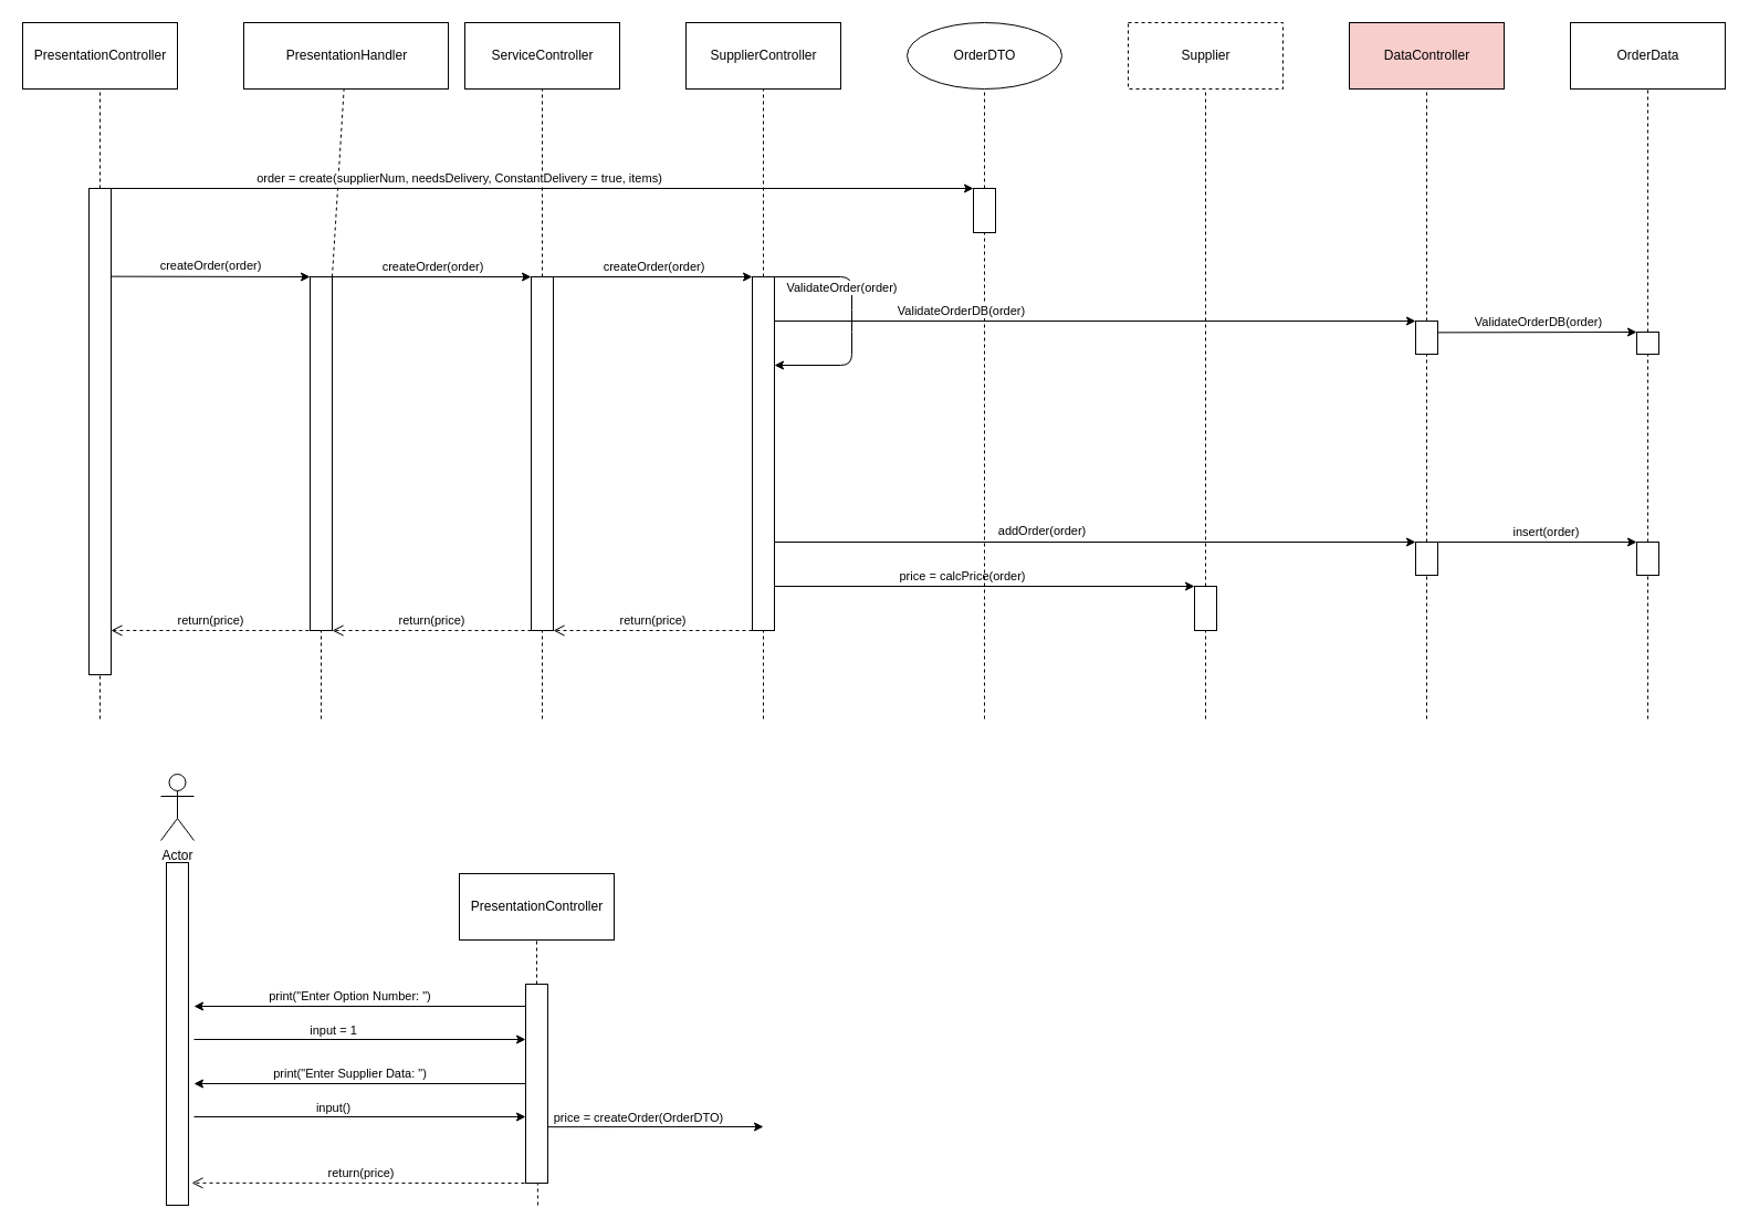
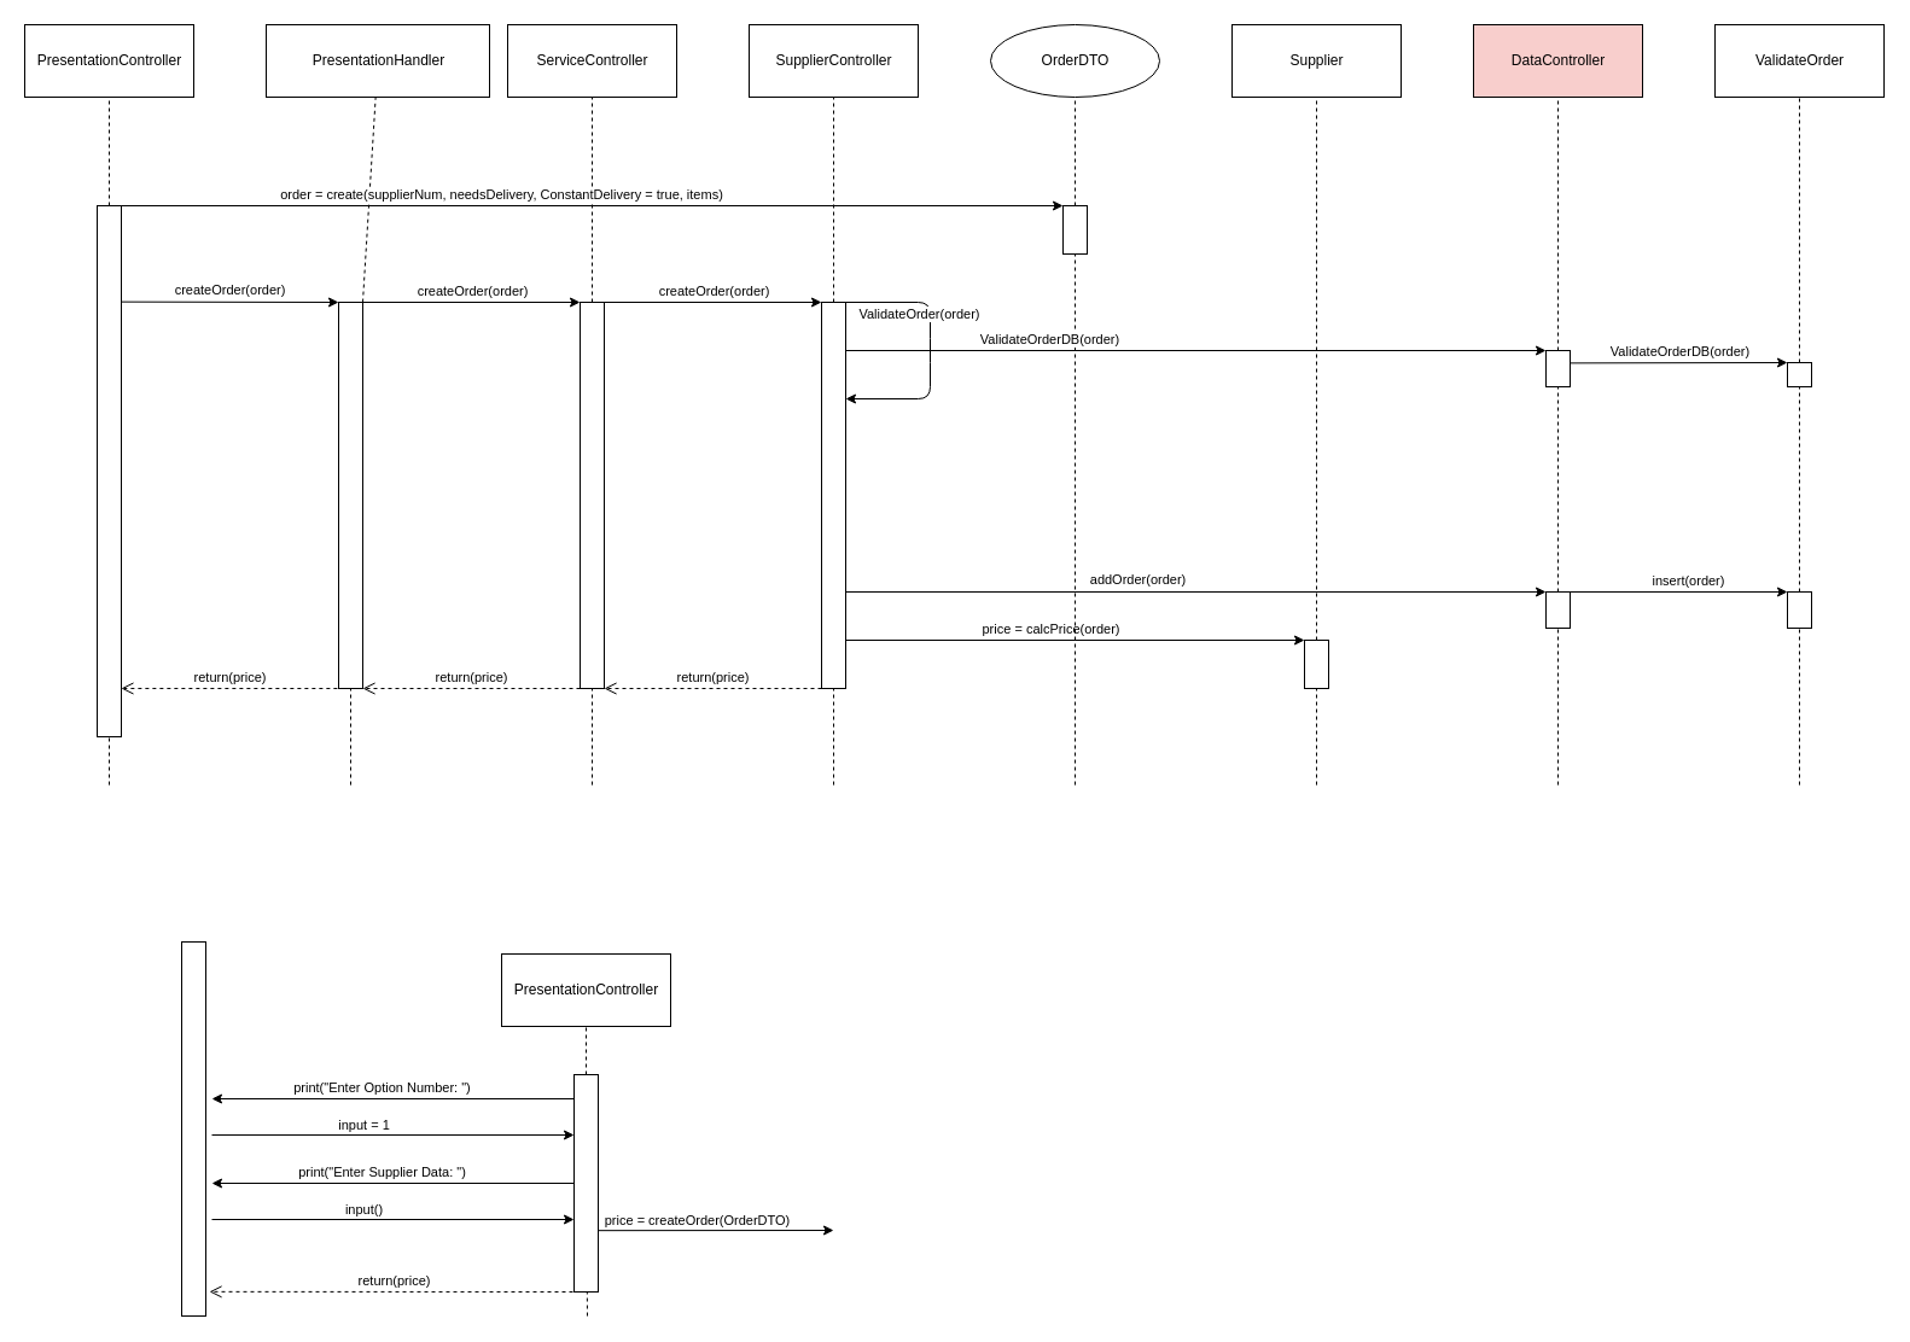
  <mxCell id="0" />
  <mxCell id="1" parent="0" />
  <mxCell id="2" value="PresentationController" style="html=1;" parent="1" vertex="1"><mxGeometry x="20" y="20" width="140" height="60" as="geometry" /></mxCell>
  <mxCell id="3" value="ServiceController" style="html=1;" parent="1" vertex="1"><mxGeometry x="420" y="20" width="140" height="60" as="geometry" /></mxCell>
  <mxCell id="4" value="" style="endArrow=none;dashed=1;html=1;" parent="1" source="8" target="2" edge="1"><mxGeometry width="50" height="50" relative="1" as="geometry"><mxPoint x="90" y="250" as="sourcePoint" /><mxPoint x="250" y="100" as="targetPoint" /></mxGeometry></mxCell>
  <mxCell id="5" value="" style="endArrow=none;dashed=1;html=1;" parent="1" source="11" target="3" edge="1"><mxGeometry width="50" height="50" relative="1" as="geometry"><mxPoint x="490" y="250" as="sourcePoint" /><mxPoint x="300" y="170" as="targetPoint" /></mxGeometry></mxCell>
  <mxCell id="6" value="SupplierController" style="html=1;" parent="1" vertex="1"><mxGeometry x="620" y="20" width="140" height="60" as="geometry" /></mxCell>
  <mxCell id="7" value="" style="endArrow=none;dashed=1;html=1;" parent="1" source="12" target="6" edge="1"><mxGeometry width="50" height="50" relative="1" as="geometry"><mxPoint x="690" y="250" as="sourcePoint" /><mxPoint x="500" y="170" as="targetPoint" /></mxGeometry></mxCell>
  <mxCell id="8" value="" style="rounded=0;whiteSpace=wrap;html=1;" parent="1" vertex="1"><mxGeometry x="80" y="170" width="20" height="440" as="geometry" /></mxCell>
  <mxCell id="9" value="OrderDTO" style="ellipse;html=1;" parent="1" vertex="1"><mxGeometry x="820" y="20" width="140" height="60" as="geometry" /></mxCell>
  <mxCell id="10" value="" style="endArrow=none;dashed=1;html=1;" parent="1" source="13" target="9" edge="1"><mxGeometry width="50" height="50" relative="1" as="geometry"><mxPoint x="890" y="90" as="sourcePoint" /><mxPoint x="700" y="90" as="targetPoint" /></mxGeometry></mxCell>
  <mxCell id="11" value="" style="rounded=0;whiteSpace=wrap;html=1;" parent="1" vertex="1"><mxGeometry x="480" y="250" width="20" height="320" as="geometry" /></mxCell>
  <mxCell id="12" value="" style="rounded=0;whiteSpace=wrap;html=1;" parent="1" vertex="1"><mxGeometry x="680" y="250" width="20" height="320" as="geometry" /></mxCell>
  <mxCell id="13" value="" style="rounded=0;whiteSpace=wrap;html=1;" parent="1" vertex="1"><mxGeometry x="880" y="170" width="20" height="40" as="geometry" /></mxCell>
  <mxCell id="14" value="" style="endArrow=classic;html=1;exitX=0.998;exitY=0.181;exitDx=0;exitDy=0;entryX=0;entryY=0;entryDx=0;entryDy=0;exitPerimeter=0;" parent="1" source="8" target="20" edge="1"><mxGeometry width="50" height="50" relative="1" as="geometry"><mxPoint x="260" y="300" as="sourcePoint" /><mxPoint x="101" y="290" as="targetPoint" /><Array as="points" /></mxGeometry></mxCell>
  <mxCell id="15" value="createOrder(order)" style="edgeLabel;html=1;align=center;verticalAlign=middle;resizable=0;points=[];" parent="14" vertex="1" connectable="0"><mxGeometry x="-0.278" y="4" relative="1" as="geometry"><mxPoint x="25" y="-6" as="offset" /></mxGeometry></mxCell>
  <mxCell id="16" value="" style="endArrow=classic;html=1;exitX=1;exitY=0;exitDx=0;exitDy=0;entryX=1;entryY=0.25;entryDx=0;entryDy=0;" parent="1" source="12" target="12" edge="1"><mxGeometry width="50" height="50" relative="1" as="geometry"><mxPoint x="510" y="260" as="sourcePoint" /><mxPoint x="690" y="260" as="targetPoint" /><Array as="points"><mxPoint x="770" y="250" /><mxPoint x="770" y="290" /><mxPoint x="770" y="330" /></Array></mxGeometry></mxCell>
  <mxCell id="17" value="ValidateOrder(order)" style="edgeLabel;html=1;align=center;verticalAlign=middle;resizable=0;points=[];" parent="16" vertex="1" connectable="0"><mxGeometry x="-0.278" y="4" relative="1" as="geometry"><mxPoint x="-14" as="offset" /></mxGeometry></mxCell>
  <mxCell id="18" value="PresentationHandler" style="html=1;" parent="1" vertex="1"><mxGeometry x="220" y="20" width="185" height="60" as="geometry" /></mxCell>
  <mxCell id="19" value="" style="endArrow=none;dashed=1;html=1;" parent="1" source="20" target="18" edge="1"><mxGeometry width="50" height="50" relative="1" as="geometry"><mxPoint x="290" y="250" as="sourcePoint" /><mxPoint x="100" y="170" as="targetPoint" /></mxGeometry></mxCell>
  <mxCell id="20" value="" style="rounded=0;whiteSpace=wrap;html=1;" parent="1" vertex="1"><mxGeometry x="280" y="250" width="20" height="320" as="geometry" /></mxCell>
  <mxCell id="21" value="" style="endArrow=classic;html=1;entryX=0;entryY=0;entryDx=0;entryDy=0;exitX=1;exitY=0;exitDx=0;exitDy=0;" parent="1" source="8" target="13" edge="1"><mxGeometry width="50" height="50" relative="1" as="geometry"><mxPoint x="128.621" y="170" as="sourcePoint" /><mxPoint x="710" y="340" as="targetPoint" /><Array as="points" /></mxGeometry></mxCell>
  <mxCell id="22" value="order = create(supplierNum, needsDelivery, ConstantDelivery = true, items)" style="edgeLabel;html=1;align=center;verticalAlign=middle;resizable=0;points=[];" parent="21" vertex="1" connectable="0"><mxGeometry x="-0.278" y="4" relative="1" as="geometry"><mxPoint x="32" y="-6" as="offset" /></mxGeometry></mxCell>
- <mxCell id="23" value="Supplier" style="html=1;dashed=1;" parent="1" vertex="1"><mxGeometry x="1020" y="20" width="140" height="60" as="geometry" /></mxCell>
+ <mxCell id="23" value="Supplier" style="html=1;" parent="1" vertex="1"><mxGeometry x="1020" y="20" width="140" height="60" as="geometry" /></mxCell>
  <mxCell id="24" value="" style="endArrow=none;dashed=1;html=1;" parent="1" source="25" target="23" edge="1"><mxGeometry width="50" height="50" relative="1" as="geometry"><mxPoint x="1090" y="470" as="sourcePoint" /><mxPoint x="1090" y="450" as="targetPoint" /></mxGeometry></mxCell>
  <mxCell id="25" value="" style="rounded=0;whiteSpace=wrap;html=1;" parent="1" vertex="1"><mxGeometry x="1080" y="530" width="20" height="40" as="geometry" /></mxCell>
  <mxCell id="26" value="" style="endArrow=classic;html=1;entryX=0;entryY=0;entryDx=0;entryDy=0;exitX=1.003;exitY=0.875;exitDx=0;exitDy=0;exitPerimeter=0;" parent="1" source="12" target="25" edge="1"><mxGeometry width="50" height="50" relative="1" as="geometry"><mxPoint x="720.38" y="520.16" as="sourcePoint" /><mxPoint x="1100" y="520" as="targetPoint" /><Array as="points" /></mxGeometry></mxCell>
  <mxCell id="27" value="price = calcPrice(order)" style="edgeLabel;html=1;align=center;verticalAlign=middle;resizable=0;points=[];" parent="26" vertex="1" connectable="0"><mxGeometry x="-0.278" y="4" relative="1" as="geometry"><mxPoint x="32" y="-6" as="offset" /></mxGeometry></mxCell>
  <mxCell id="28" value="DataController" style="html=1;fillColor=#f8cecc;" parent="1" vertex="1"><mxGeometry x="1220" y="20" width="140" height="60" as="geometry" /></mxCell>
  <mxCell id="29" value="" style="endArrow=none;dashed=1;html=1;" parent="1" source="52" target="28" edge="1"><mxGeometry width="50" height="50" relative="1" as="geometry"><mxPoint x="1290" y="430" as="sourcePoint" /><mxPoint x="1100" y="170" as="targetPoint" /></mxGeometry></mxCell>
  <mxCell id="30" value="" style="rounded=0;whiteSpace=wrap;html=1;" parent="1" vertex="1"><mxGeometry x="1280" y="490" width="20" height="30" as="geometry" /></mxCell>
  <mxCell id="31" value="" style="endArrow=classic;html=1;entryX=0;entryY=0;entryDx=0;entryDy=0;exitX=1;exitY=0.75;exitDx=0;exitDy=0;" parent="1" source="12" target="30" edge="1"><mxGeometry width="50" height="50" relative="1" as="geometry"><mxPoint x="720" y="460" as="sourcePoint" /><mxPoint x="1149.62" y="460" as="targetPoint" /><Array as="points" /></mxGeometry></mxCell>
  <mxCell id="32" value="addOrder(order)" style="edgeLabel;html=1;align=center;verticalAlign=middle;resizable=0;points=[];" parent="31" vertex="1" connectable="0"><mxGeometry x="-0.278" y="4" relative="1" as="geometry"><mxPoint x="32" y="-6" as="offset" /></mxGeometry></mxCell>
- <mxCell id="33" value="OrderData" style="html=1;" parent="1" vertex="1"><mxGeometry x="1420" y="20" width="140" height="60" as="geometry" /></mxCell>
+ <mxCell id="33" value="ValidateOrder" style="html=1;" parent="1" vertex="1"><mxGeometry x="1420" y="20" width="140" height="60" as="geometry" /></mxCell>
  <mxCell id="34" value="" style="endArrow=none;dashed=1;html=1;" parent="1" source="51" target="33" edge="1"><mxGeometry width="50" height="50" relative="1" as="geometry"><mxPoint x="1490" y="250" as="sourcePoint" /><mxPoint x="1300" y="170" as="targetPoint" /></mxGeometry></mxCell>
  <mxCell id="35" value="" style="rounded=0;whiteSpace=wrap;html=1;" parent="1" vertex="1"><mxGeometry x="1480" y="490" width="20" height="30" as="geometry" /></mxCell>
  <mxCell id="36" value="" style="endArrow=classic;html=1;entryX=0;entryY=0;entryDx=0;entryDy=0;exitX=1;exitY=0;exitDx=0;exitDy=0;" parent="1" source="30" target="35" edge="1"><mxGeometry width="50" height="50" relative="1" as="geometry"><mxPoint x="1320" y="450" as="sourcePoint" /><mxPoint x="1900" y="450.08" as="targetPoint" /><Array as="points" /></mxGeometry></mxCell>
  <mxCell id="37" value="insert(order)" style="edgeLabel;html=1;align=center;verticalAlign=middle;resizable=0;points=[];" parent="36" vertex="1" connectable="0"><mxGeometry x="-0.278" y="4" relative="1" as="geometry"><mxPoint x="32" y="-6" as="offset" /></mxGeometry></mxCell>
  <mxCell id="38" value="" style="endArrow=none;dashed=1;html=1;" parent="1" target="13" edge="1"><mxGeometry width="50" height="50" relative="1" as="geometry"><mxPoint x="890" y="650" as="sourcePoint" /><mxPoint x="889.29" y="420" as="targetPoint" /></mxGeometry></mxCell>
  <mxCell id="39" value="" style="endArrow=none;dashed=1;html=1;" parent="1" target="30" edge="1"><mxGeometry width="50" height="50" relative="1" as="geometry"><mxPoint x="1290" y="650" as="sourcePoint" /><mxPoint x="1310" y="460" as="targetPoint" /></mxGeometry></mxCell>
  <mxCell id="40" value="" style="endArrow=none;dashed=1;html=1;" parent="1" target="35" edge="1"><mxGeometry width="50" height="50" relative="1" as="geometry"><mxPoint x="1490" y="650" as="sourcePoint" /><mxPoint x="1540" y="450" as="targetPoint" /></mxGeometry></mxCell>
  <mxCell id="41" value="return(price)" style="html=1;verticalAlign=bottom;endArrow=open;dashed=1;endSize=8;entryX=1;entryY=1;entryDx=0;entryDy=0;exitX=0;exitY=1;exitDx=0;exitDy=0;" parent="1" source="12" target="11" edge="1"><mxGeometry relative="1" as="geometry"><mxPoint x="510" y="440" as="sourcePoint" /><mxPoint x="430" y="440" as="targetPoint" /></mxGeometry></mxCell>
  <mxCell id="42" value="return(price)" style="html=1;verticalAlign=bottom;endArrow=open;dashed=1;endSize=8;entryX=1;entryY=1;entryDx=0;entryDy=0;exitX=0;exitY=1;exitDx=0;exitDy=0;" parent="1" source="11" target="20" edge="1"><mxGeometry relative="1" as="geometry"><mxPoint x="690" y="580" as="sourcePoint" /><mxPoint x="510" y="580" as="targetPoint" /></mxGeometry></mxCell>
  <mxCell id="43" value="return(price)" style="html=1;verticalAlign=bottom;endArrow=open;dashed=1;endSize=8;entryX=0.996;entryY=0.909;entryDx=0;entryDy=0;entryPerimeter=0;" parent="1" target="8" edge="1"><mxGeometry relative="1" as="geometry"><mxPoint x="278.857" y="570" as="sourcePoint" /><mxPoint x="310" y="580" as="targetPoint" /></mxGeometry></mxCell>
  <mxCell id="44" value="" style="endArrow=none;dashed=1;html=1;" parent="1" target="12" edge="1"><mxGeometry width="50" height="50" relative="1" as="geometry"><mxPoint x="690" y="650" as="sourcePoint" /><mxPoint x="900" y="420" as="targetPoint" /></mxGeometry></mxCell>
  <mxCell id="45" value="" style="endArrow=none;dashed=1;html=1;" parent="1" target="11" edge="1"><mxGeometry width="50" height="50" relative="1" as="geometry"><mxPoint x="490" y="650" as="sourcePoint" /><mxPoint x="910" y="430" as="targetPoint" /></mxGeometry></mxCell>
  <mxCell id="46" value="" style="endArrow=none;dashed=1;html=1;" parent="1" target="20" edge="1"><mxGeometry width="50" height="50" relative="1" as="geometry"><mxPoint x="290" y="650" as="sourcePoint" /><mxPoint x="920" y="440" as="targetPoint" /></mxGeometry></mxCell>
  <mxCell id="47" value="" style="endArrow=none;dashed=1;html=1;" parent="1" target="8" edge="1"><mxGeometry width="50" height="50" relative="1" as="geometry"><mxPoint x="90" y="650" as="sourcePoint" /><mxPoint x="930" y="450" as="targetPoint" /></mxGeometry></mxCell>
  <mxCell id="48" value="" style="endArrow=classic;html=1;" parent="1" edge="1"><mxGeometry width="50" height="50" relative="1" as="geometry"><mxPoint x="700" y="290" as="sourcePoint" /><mxPoint x="1280" y="290" as="targetPoint" /><Array as="points" /></mxGeometry></mxCell>
  <mxCell id="49" value="ValidateOrderDB(order)" style="edgeLabel;html=1;align=center;verticalAlign=middle;resizable=0;points=[];" parent="48" vertex="1" connectable="0"><mxGeometry x="-0.278" y="4" relative="1" as="geometry"><mxPoint x="-41" y="-6" as="offset" /></mxGeometry></mxCell>
  <mxCell id="50" value="" style="endArrow=none;dashed=1;html=1;" parent="1" source="35" target="51" edge="1"><mxGeometry width="50" height="50" relative="1" as="geometry"><mxPoint x="1500" y="580" as="sourcePoint" /><mxPoint x="1490" y="310" as="targetPoint" /></mxGeometry></mxCell>
  <mxCell id="51" value="" style="rounded=0;whiteSpace=wrap;html=1;" parent="1" vertex="1"><mxGeometry x="1480" y="300" width="20" height="20" as="geometry" /></mxCell>
  <mxCell id="52" value="" style="rounded=0;whiteSpace=wrap;html=1;" parent="1" vertex="1"><mxGeometry x="1280" y="290" width="20" height="30" as="geometry" /></mxCell>
  <mxCell id="53" value="" style="endArrow=none;dashed=1;html=1;" parent="1" source="30" target="52" edge="1"><mxGeometry width="50" height="50" relative="1" as="geometry"><mxPoint x="1500" y="500" as="sourcePoint" /><mxPoint x="1500" y="330" as="targetPoint" /></mxGeometry></mxCell>
  <mxCell id="54" value="" style="endArrow=classic;html=1;exitX=1.002;exitY=0.346;exitDx=0;exitDy=0;exitPerimeter=0;entryX=0;entryY=0;entryDx=0;entryDy=0;" parent="1" source="52" target="51" edge="1"><mxGeometry width="50" height="50" relative="1" as="geometry"><mxPoint x="1301" y="300" as="sourcePoint" /><mxPoint x="1470" y="290" as="targetPoint" /><Array as="points" /></mxGeometry></mxCell>
  <mxCell id="55" value="ValidateOrderDB(order)" style="edgeLabel;html=1;align=center;verticalAlign=middle;resizable=0;points=[];" parent="54" vertex="1" connectable="0"><mxGeometry x="-0.278" y="4" relative="1" as="geometry"><mxPoint x="25" y="-6" as="offset" /></mxGeometry></mxCell>
  <mxCell id="56" value="" style="endArrow=none;dashed=1;html=1;" parent="1" target="25" edge="1"><mxGeometry width="50" height="50" relative="1" as="geometry"><mxPoint x="1090" y="650" as="sourcePoint" /><mxPoint x="1090" y="550" as="targetPoint" /></mxGeometry></mxCell>
  <mxCell id="57" value="" style="endArrow=classic;html=1;entryX=0;entryY=0;entryDx=0;entryDy=0;exitX=1;exitY=0;exitDx=0;exitDy=0;" parent="1" source="20" target="11" edge="1"><mxGeometry width="50" height="50" relative="1" as="geometry"><mxPoint x="340" y="270" as="sourcePoint" /><mxPoint x="290" y="260" as="targetPoint" /><Array as="points" /></mxGeometry></mxCell>
  <mxCell id="58" value="createOrder(order)" style="edgeLabel;html=1;align=center;verticalAlign=middle;resizable=0;points=[];" parent="57" vertex="1" connectable="0"><mxGeometry x="-0.278" y="4" relative="1" as="geometry"><mxPoint x="25" y="-6" as="offset" /></mxGeometry></mxCell>
  <mxCell id="59" value="" style="endArrow=classic;html=1;exitX=1;exitY=0;exitDx=0;exitDy=0;entryX=0;entryY=0;entryDx=0;entryDy=0;" parent="1" source="11" target="12" edge="1"><mxGeometry width="50" height="50" relative="1" as="geometry"><mxPoint x="119.96" y="269.64" as="sourcePoint" /><mxPoint x="300" y="270" as="targetPoint" /><Array as="points" /></mxGeometry></mxCell>
  <mxCell id="60" value="createOrder(order)" style="edgeLabel;html=1;align=center;verticalAlign=middle;resizable=0;points=[];" parent="59" vertex="1" connectable="0"><mxGeometry x="-0.278" y="4" relative="1" as="geometry"><mxPoint x="25" y="-6" as="offset" /></mxGeometry></mxCell>
  <mxCell id="61" value="PresentationController" style="html=1;" vertex="1" parent="1"><mxGeometry x="415" y="790" width="140" height="60" as="geometry" /></mxCell>
  <mxCell id="62" value="" style="endArrow=none;dashed=1;html=1;" edge="1" parent="1" source="63" target="61"><mxGeometry width="50" height="50" relative="1" as="geometry"><mxPoint x="495" y="970" as="sourcePoint" /><mxPoint x="655" y="820" as="targetPoint" /></mxGeometry></mxCell>
  <mxCell id="63" value="" style="rounded=0;whiteSpace=wrap;html=1;" vertex="1" parent="1"><mxGeometry x="475" y="890" width="20" height="180" as="geometry" /></mxCell>
  <mxCell id="64" value="" style="endArrow=none;dashed=1;html=1;" edge="1" parent="1" target="63"><mxGeometry width="50" height="50" relative="1" as="geometry"><mxPoint x="486" y="1090" as="sourcePoint" /><mxPoint x="1335" y="1170" as="targetPoint" /></mxGeometry></mxCell>
- <mxCell id="65" value="Actor" style="shape=umlActor;verticalLabelPosition=bottom;verticalAlign=top;html=1;outlineConnect=0;" vertex="1" parent="1"><mxGeometry x="145" y="700" width="30" height="60" as="geometry" /></mxCell>
  <mxCell id="66" value="" style="rounded=0;whiteSpace=wrap;html=1;" vertex="1" parent="1"><mxGeometry x="150" y="780" width="20" height="310" as="geometry" /></mxCell>
  <mxCell id="67" value="" style="endArrow=classic;html=1;" edge="1" parent="1"><mxGeometry width="50" height="50" relative="1" as="geometry"><mxPoint x="475" y="910" as="sourcePoint" /><mxPoint x="175" y="910" as="targetPoint" /></mxGeometry></mxCell>
  <mxCell id="68" value="print(&quot;Enter Option Number: &quot;)" style="edgeLabel;html=1;align=center;verticalAlign=middle;resizable=0;points=[];" vertex="1" connectable="0" parent="67"><mxGeometry x="0.067" y="-1" relative="1" as="geometry"><mxPoint y="-9" as="offset" /></mxGeometry></mxCell>
  <mxCell id="69" value="" style="endArrow=classic;html=1;" edge="1" parent="1"><mxGeometry width="50" height="50" relative="1" as="geometry"><mxPoint x="175" y="940" as="sourcePoint" /><mxPoint x="475" y="940" as="targetPoint" /></mxGeometry></mxCell>
  <mxCell id="70" value="input = 1" style="edgeLabel;html=1;align=center;verticalAlign=middle;resizable=0;points=[];" vertex="1" connectable="0" parent="69"><mxGeometry x="-0.185" y="1" relative="1" as="geometry"><mxPoint x="3" y="-8" as="offset" /></mxGeometry></mxCell>
  <mxCell id="71" value="" style="endArrow=classic;html=1;" edge="1" parent="1"><mxGeometry width="50" height="50" relative="1" as="geometry"><mxPoint x="475" y="980" as="sourcePoint" /><mxPoint x="175" y="980" as="targetPoint" /></mxGeometry></mxCell>
  <mxCell id="72" value="print(&quot;Enter Supplier Data: &quot;)" style="edgeLabel;html=1;align=center;verticalAlign=middle;resizable=0;points=[];" vertex="1" connectable="0" parent="71"><mxGeometry x="0.067" y="-1" relative="1" as="geometry"><mxPoint y="-9" as="offset" /></mxGeometry></mxCell>
  <mxCell id="73" value="" style="endArrow=classic;html=1;" edge="1" parent="1"><mxGeometry width="50" height="50" relative="1" as="geometry"><mxPoint x="175" y="1010" as="sourcePoint" /><mxPoint x="475" y="1010" as="targetPoint" /></mxGeometry></mxCell>
  <mxCell id="74" value="input()" style="edgeLabel;html=1;align=center;verticalAlign=middle;resizable=0;points=[];" vertex="1" connectable="0" parent="73"><mxGeometry x="-0.185" y="1" relative="1" as="geometry"><mxPoint x="3" y="-8" as="offset" /></mxGeometry></mxCell>
  <mxCell id="75" value="" style="endArrow=classic;html=1;" edge="1" parent="1"><mxGeometry width="50" height="50" relative="1" as="geometry"><mxPoint x="495" y="1019.17" as="sourcePoint" /><mxPoint x="690" y="1019" as="targetPoint" /></mxGeometry></mxCell>
  <mxCell id="76" value="price = createOrder(OrderDTO)" style="edgeLabel;html=1;align=center;verticalAlign=middle;resizable=0;points=[];" vertex="1" connectable="0" parent="75"><mxGeometry x="-0.185" y="1" relative="1" as="geometry"><mxPoint x="3" y="-8" as="offset" /></mxGeometry></mxCell>
  <mxCell id="77" value="return(price)" style="html=1;verticalAlign=bottom;endArrow=open;dashed=1;endSize=8;exitX=0.25;exitY=1;exitDx=0;exitDy=0;entryX=1.15;entryY=0.935;entryDx=0;entryDy=0;entryPerimeter=0;" edge="1" parent="1" source="63" target="66"><mxGeometry relative="1" as="geometry"><mxPoint x="440" y="950" as="sourcePoint" /><mxPoint x="360" y="950" as="targetPoint" /></mxGeometry></mxCell>
